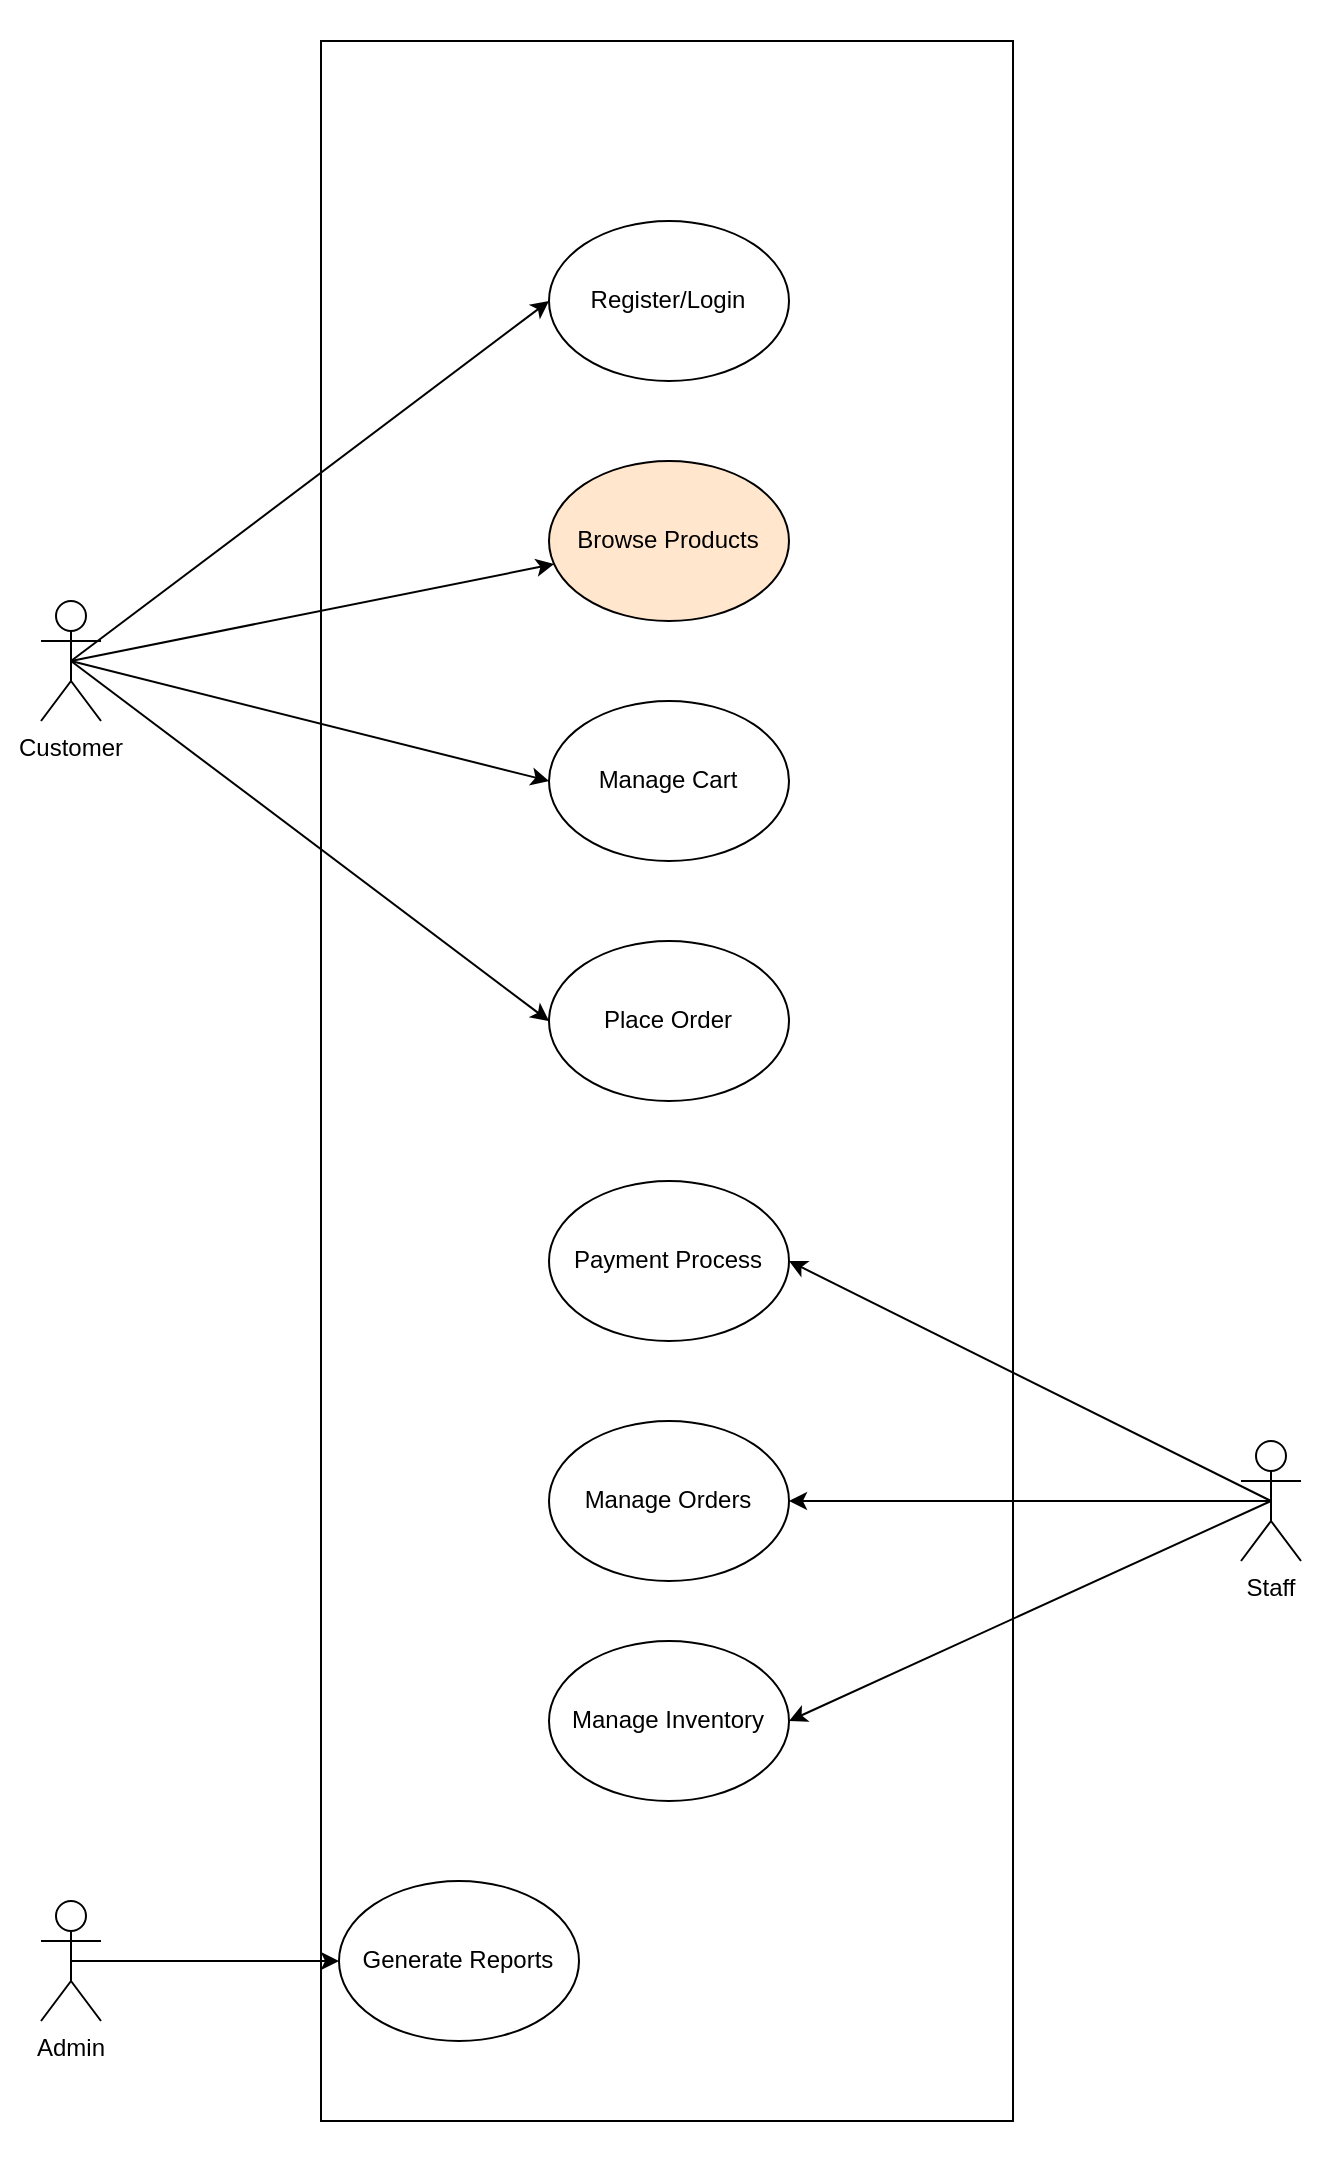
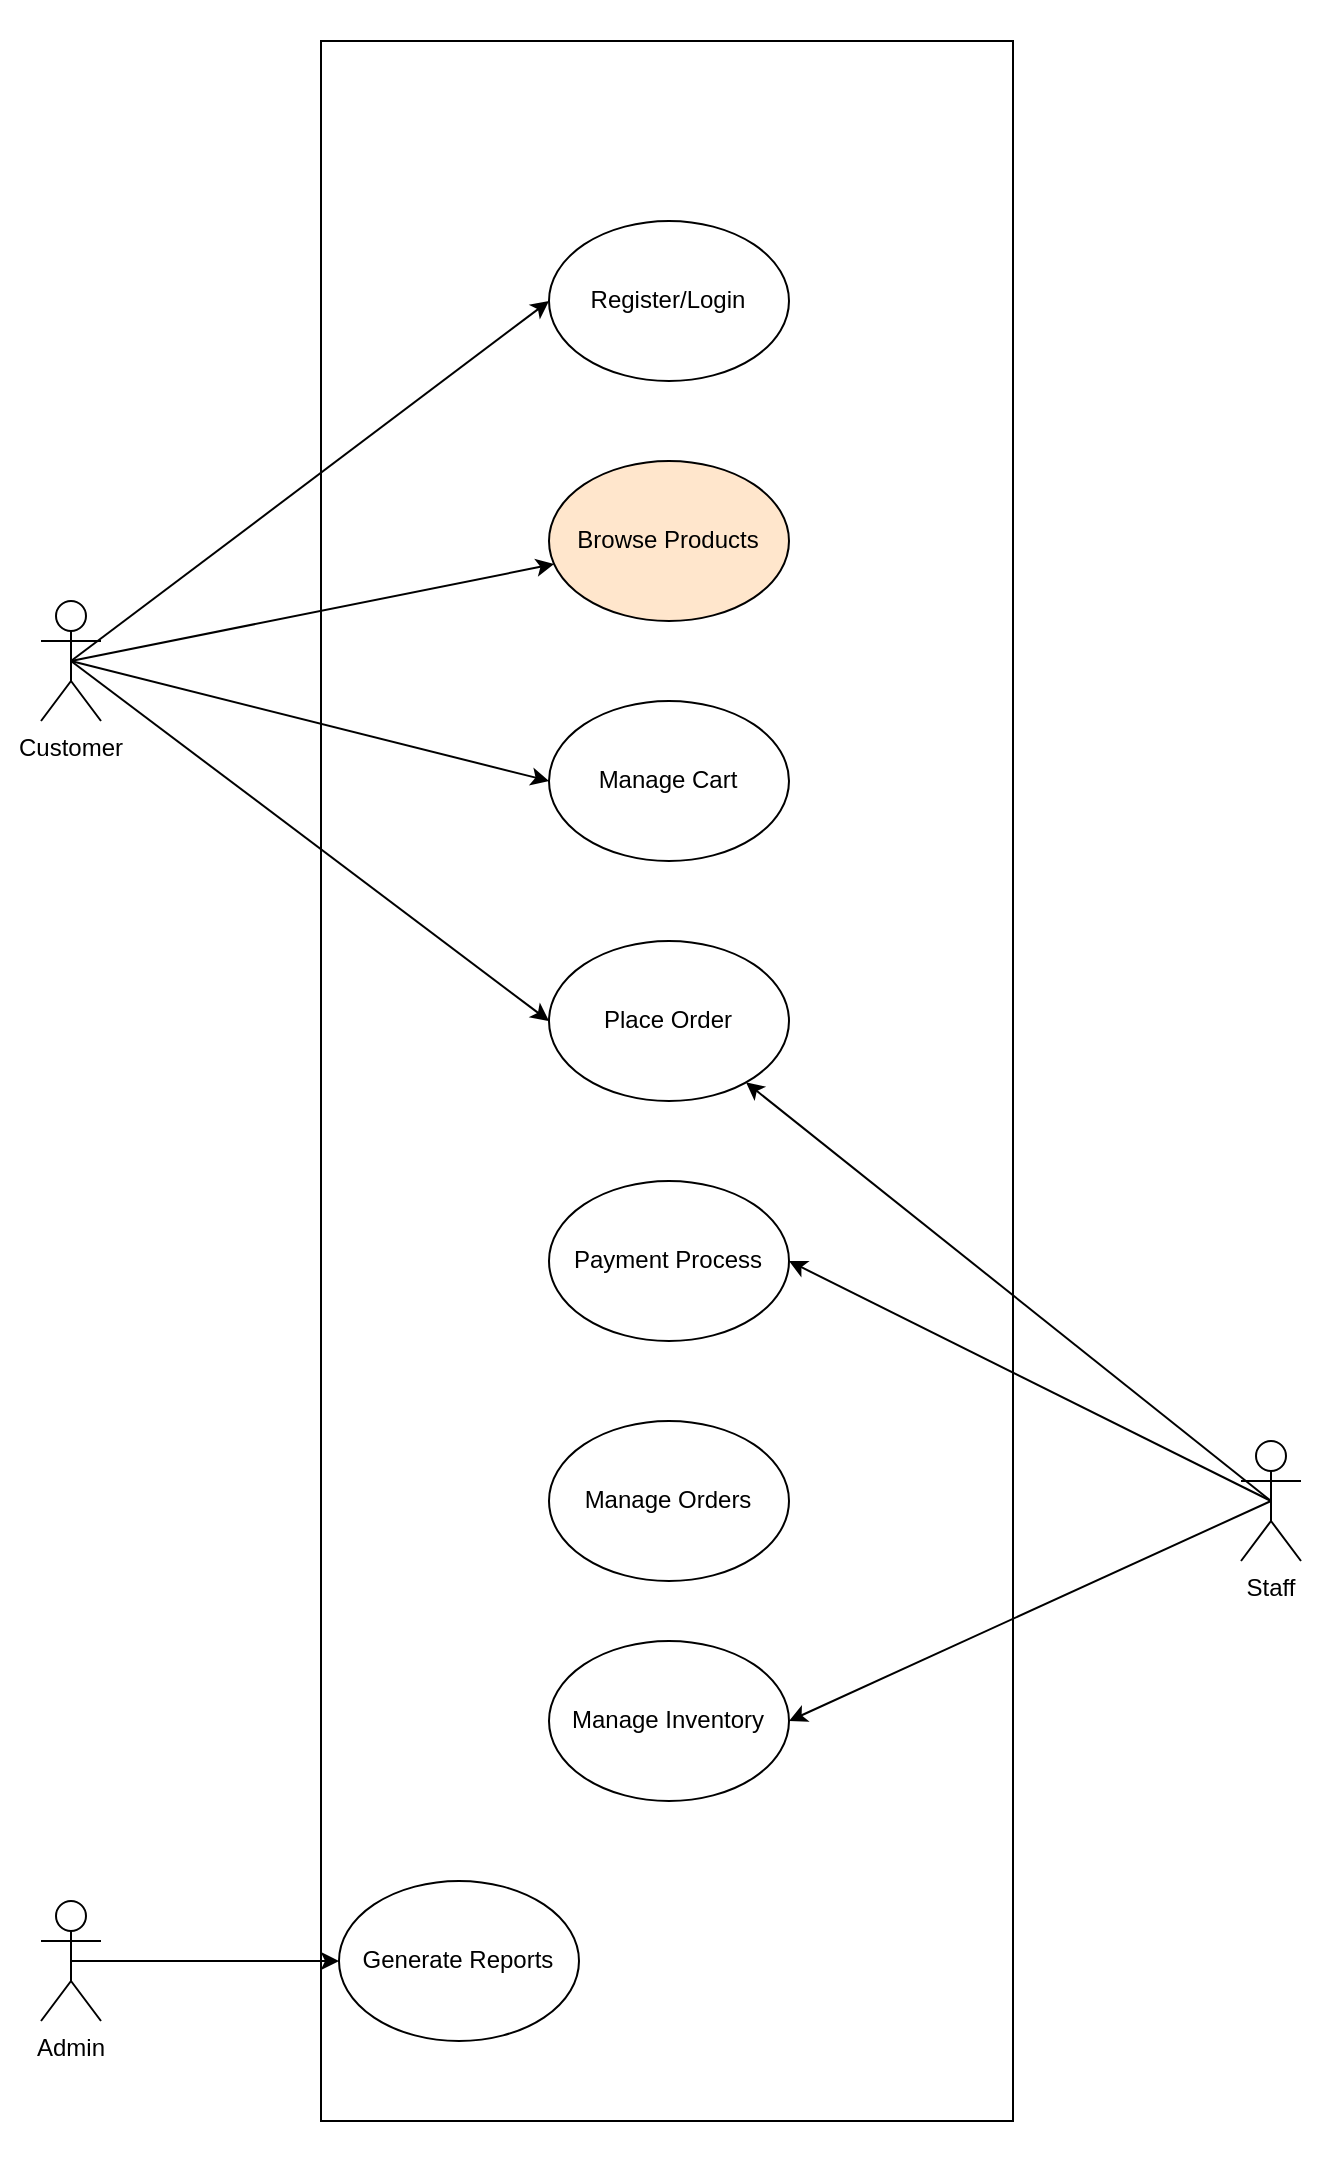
  <mxCell id="0" />
  <mxCell id="1" parent="0" />
  <mxCell id="2" value="" style="rounded=0;whiteSpace=wrap;html=1;" vertex="1" parent="1"><mxGeometry x="160" y="20" width="346" height="1040" as="geometry" /></mxCell>
  <mxCell id="3" value="Register/Login" style="ellipse;whiteSpace=wrap;html=1;" vertex="1" parent="1"><mxGeometry x="274" y="110" width="120" height="80" as="geometry" /></mxCell>
  <mxCell id="4" value="Browse Products" style="ellipse;whiteSpace=wrap;html=1;fillColor=#ffe6cc;" vertex="1" parent="1"><mxGeometry x="274" y="230" width="120" height="80" as="geometry" /></mxCell>
  <mxCell id="5" value="Manage Cart" style="ellipse;whiteSpace=wrap;html=1;" vertex="1" parent="1"><mxGeometry x="274" y="350" width="120" height="80" as="geometry" /></mxCell>
  <mxCell id="6" value="Place Order" style="ellipse;whiteSpace=wrap;html=1;" vertex="1" parent="1"><mxGeometry x="274" y="470" width="120" height="80" as="geometry" /></mxCell>
  <mxCell id="7" value="Payment Process" style="ellipse;whiteSpace=wrap;html=1;" vertex="1" parent="1"><mxGeometry x="274" y="590" width="120" height="80" as="geometry" /></mxCell>
  <mxCell id="8" value="Manage Inventory" style="ellipse;whiteSpace=wrap;html=1;" vertex="1" parent="1"><mxGeometry x="274" y="820" width="120" height="80" as="geometry" /></mxCell>
  <mxCell id="9" value="Manage Orders" style="ellipse;whiteSpace=wrap;html=1;" vertex="1" parent="1"><mxGeometry x="274" y="710" width="120" height="80" as="geometry" /></mxCell>
  <mxCell id="10" value="Generate Reports" style="ellipse;whiteSpace=wrap;html=1;" vertex="1" parent="1"><mxGeometry x="169" y="940" width="120" height="80" as="geometry" /></mxCell>
  <mxCell id="11" style="rounded=0;orthogonalLoop=1;jettySize=auto;html=1;exitX=0.5;exitY=0.5;exitDx=0;exitDy=0;exitPerimeter=0;entryX=0;entryY=0.5;entryDx=0;entryDy=0;strokeColor=default;" edge="1" parent="1" source="15" target="3"><mxGeometry relative="1" as="geometry" /></mxCell>
  <mxCell id="12" style="rounded=0;orthogonalLoop=1;jettySize=auto;html=1;exitX=0.5;exitY=0.5;exitDx=0;exitDy=0;exitPerimeter=0;" edge="1" parent="1" source="15" target="4"><mxGeometry relative="1" as="geometry" /></mxCell>
  <mxCell id="13" style="rounded=0;orthogonalLoop=1;jettySize=auto;html=1;exitX=0.5;exitY=0.5;exitDx=0;exitDy=0;exitPerimeter=0;entryX=0;entryY=0.5;entryDx=0;entryDy=0;" edge="1" parent="1" source="15" target="5"><mxGeometry relative="1" as="geometry" /></mxCell>
  <mxCell id="14" style="rounded=0;orthogonalLoop=1;jettySize=auto;html=1;exitX=0.5;exitY=0.5;exitDx=0;exitDy=0;exitPerimeter=0;entryX=0;entryY=0.5;entryDx=0;entryDy=0;" edge="1" parent="1" source="15" target="6"><mxGeometry relative="1" as="geometry" /></mxCell>
  <mxCell id="15" value="Customer" style="shape=umlActor;verticalLabelPosition=bottom;verticalAlign=top;html=1;outlineConnect=0;" vertex="1" parent="1"><mxGeometry x="20" y="300" width="30" height="60" as="geometry" /></mxCell>
  <mxCell id="16" style="rounded=0;orthogonalLoop=1;jettySize=auto;html=1;exitX=0.5;exitY=0.5;exitDx=0;exitDy=0;exitPerimeter=0;entryX=1;entryY=0.5;entryDx=0;entryDy=0;" edge="1" parent="1" source="19" target="8"><mxGeometry relative="1" as="geometry" /></mxCell>
- <mxCell id="17" style="rounded=0;orthogonalLoop=1;jettySize=auto;html=1;exitX=0.5;exitY=0.5;exitDx=0;exitDy=0;exitPerimeter=0;entryX=1;entryY=0.5;entryDx=0;entryDy=0;" edge="1" parent="1" source="19" target="9"><mxGeometry relative="1" as="geometry" /></mxCell>
+ <mxCell id="17" style="rounded=0;orthogonalLoop=1;jettySize=auto;html=1;exitX=0.5;exitY=0.5;exitDx=0;exitDy=0;exitPerimeter=0;" edge="1" parent="1" source="19" target="6"><mxGeometry relative="1" as="geometry" /></mxCell>
  <mxCell id="18" style="rounded=0;orthogonalLoop=1;jettySize=auto;html=1;exitX=0.5;exitY=0.5;exitDx=0;exitDy=0;exitPerimeter=0;entryX=1;entryY=0.5;entryDx=0;entryDy=0;" edge="1" parent="1" source="19" target="7"><mxGeometry relative="1" as="geometry" /></mxCell>
  <mxCell id="19" value="Staff" style="shape=umlActor;verticalLabelPosition=bottom;verticalAlign=top;html=1;outlineConnect=0;" vertex="1" parent="1"><mxGeometry x="620" y="720" width="30" height="60" as="geometry" /></mxCell>
  <mxCell id="20" style="rounded=0;orthogonalLoop=1;jettySize=auto;html=1;exitX=0.5;exitY=0.5;exitDx=0;exitDy=0;exitPerimeter=0;entryX=0;entryY=0.5;entryDx=0;entryDy=0;" edge="1" parent="1" source="21" target="10"><mxGeometry relative="1" as="geometry" /></mxCell>
  <mxCell id="21" value="Admin" style="shape=umlActor;verticalLabelPosition=bottom;verticalAlign=top;html=1;outlineConnect=0;" vertex="1" parent="1"><mxGeometry x="20" y="950" width="30" height="60" as="geometry" /></mxCell>
